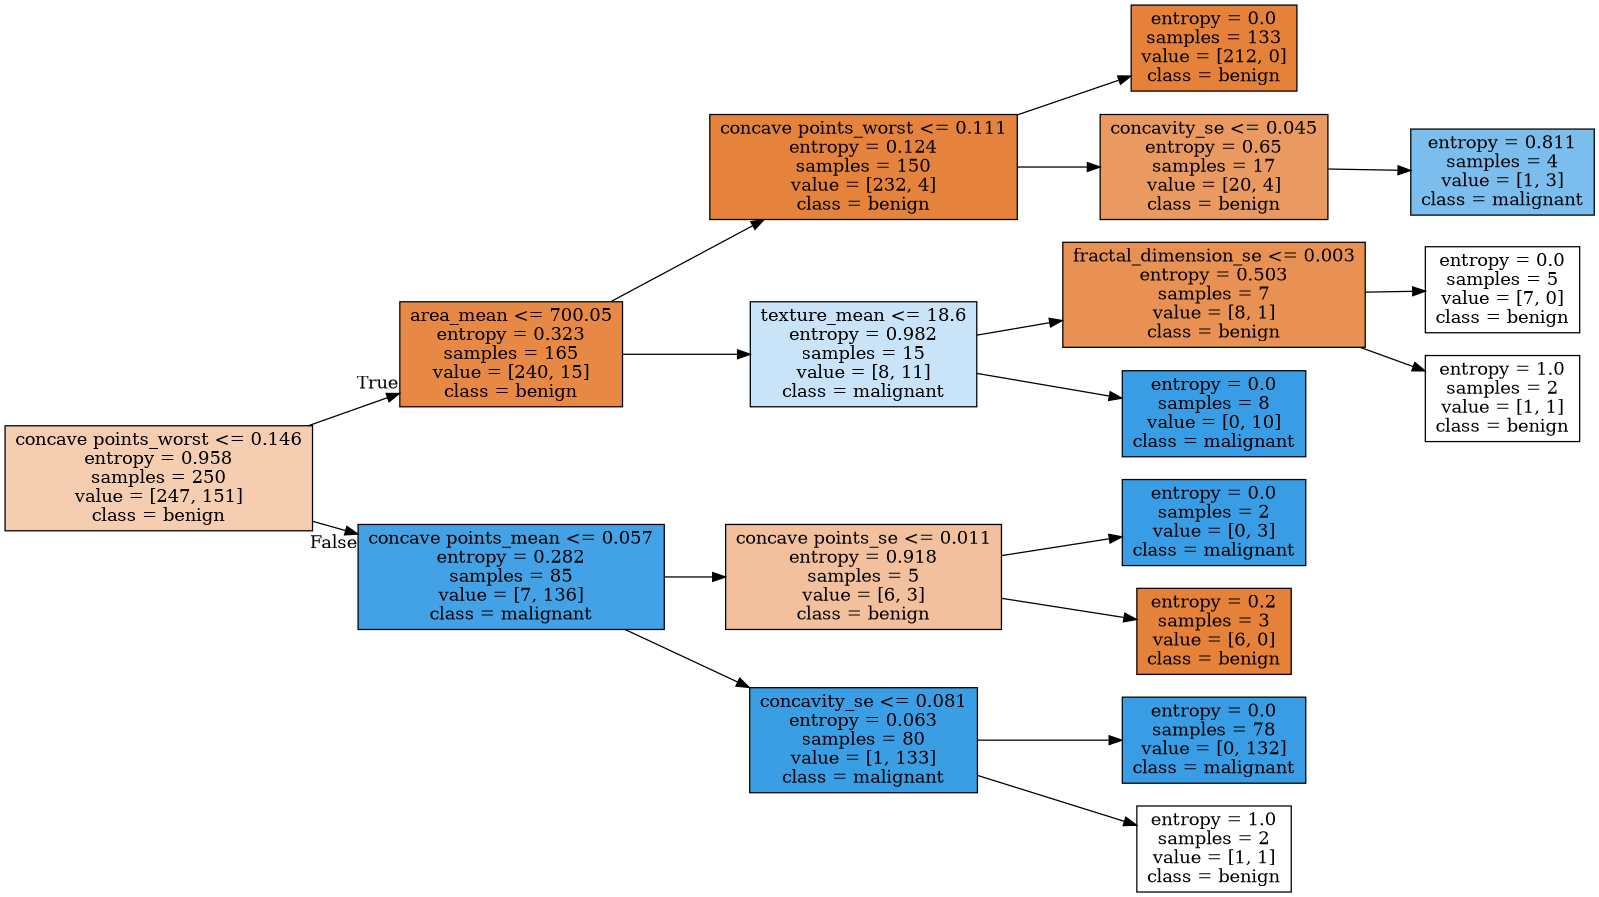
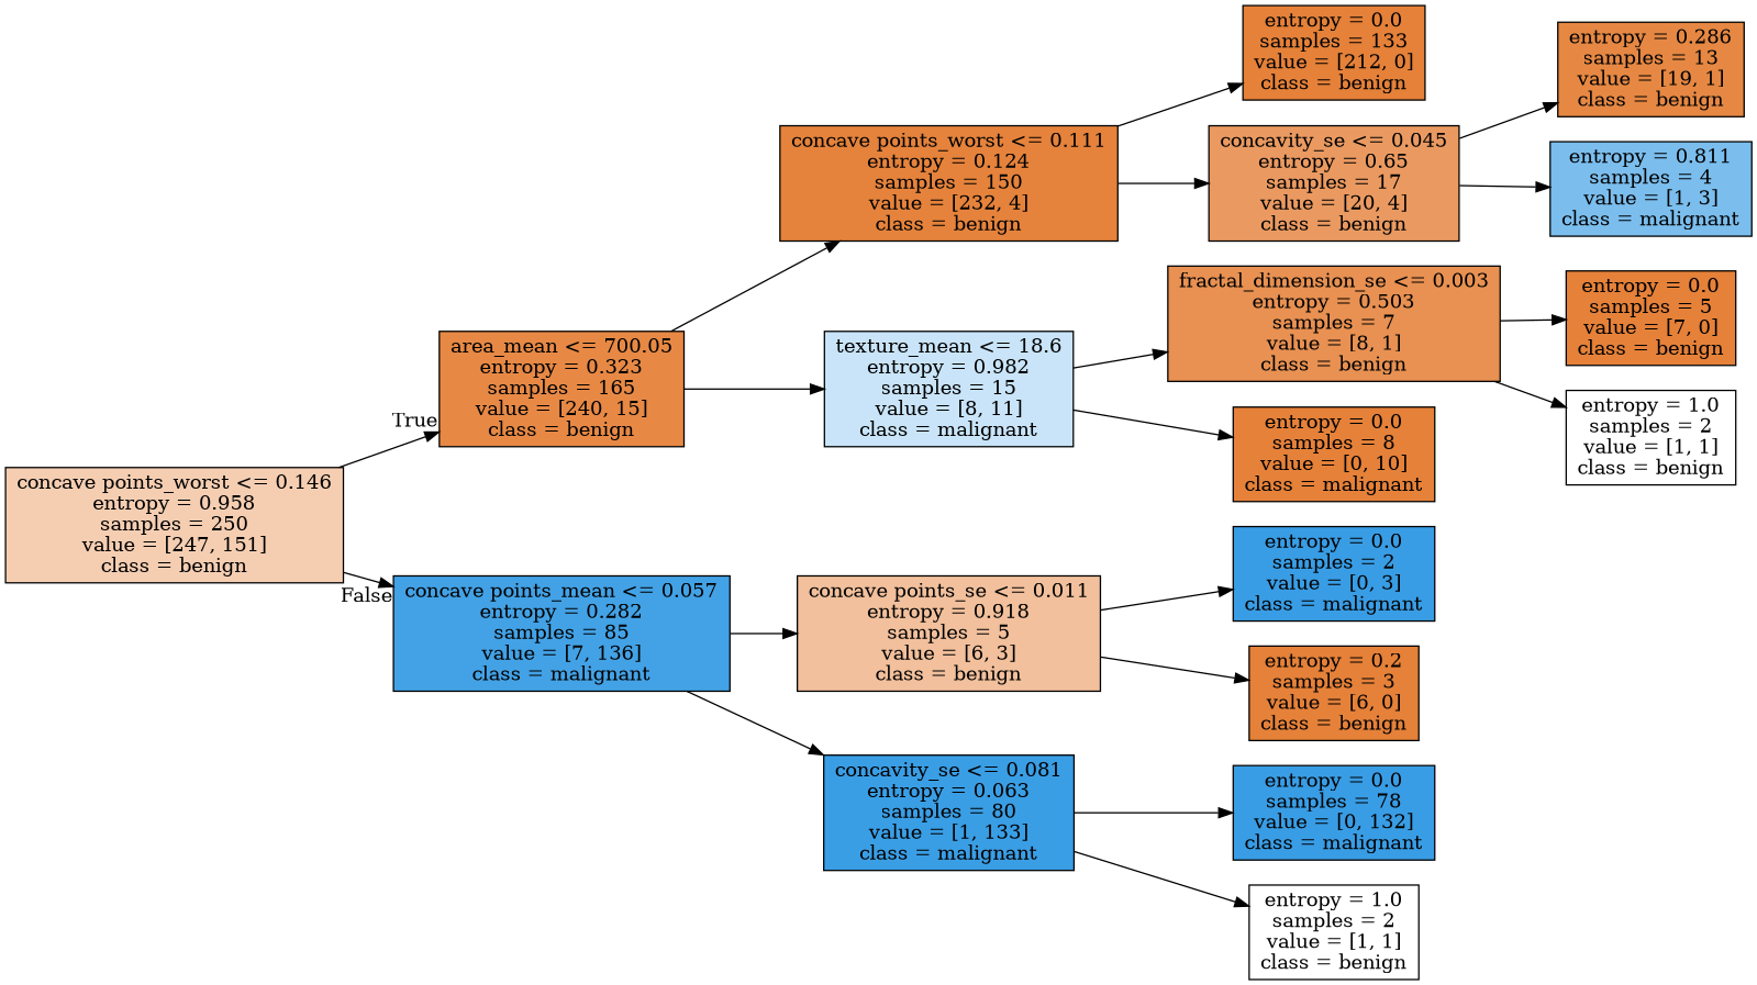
  digraph {
    rankdir=LR
    node [color=black fillcolor="#e58139" shape=box style=filled]
    n1 [fillcolor="#f5ceb2" label="concave points_worst <= 0.146\nentropy = 0.958\nsamples = 250\nvalue = [247, 151]\nclass = benign"]
    n2 [fillcolor="#e78945" label="area_mean <= 700.05\nentropy = 0.323\nsamples = 165\nvalue = [240, 15]\nclass = benign"]
    n3 [fillcolor="#43a2e6" label="concave points_mean <= 0.057\nentropy = 0.282\nsamples = 85\nvalue = [7, 136]\nclass = malignant"]
    n4 [fillcolor="#e5833c" label="concave points_worst <= 0.111\nentropy = 0.124\nsamples = 150\nvalue = [232, 4]\nclass = benign"]
    n5 [fillcolor="#c9e4f8" label="texture_mean <= 18.6\nentropy = 0.982\nsamples = 15\nvalue = [8, 11]\nclass = malignant"]
    n6 [fillcolor="#f2c09c" label="concave points_se <= 0.011\nentropy = 0.918\nsamples = 5\nvalue = [6, 3]\nclass = benign"]
    n7 [fillcolor="#3a9ee5" label="concavity_se <= 0.081\nentropy = 0.063\nsamples = 80\nvalue = [1, 133]\nclass = malignant"]
    n8 [label="entropy = 0.0\nsamples = 133\nvalue = [212, 0]\nclass = benign"]
    n9 [fillcolor="#ea9a61" label="concavity_se <= 0.045\nentropy = 0.65\nsamples = 17\nvalue = [20, 4]\nclass = benign"]
    n10 [fillcolor="#e89152" label="fractal_dimension_se <= 0.003\nentropy = 0.503\nsamples = 7\nvalue = [8, 1]\nclass = benign"]
-   n11 [fillcolor="#399de5" label="entropy = 0.0\nsamples = 8\nvalue = [0, 10]\nclass = malignant"]
+   n11 [label="entropy = 0.0\nsamples = 8\nvalue = [0, 10]\nclass = malignant"]
+   n12 [fillcolor="#e68843" label="entropy = 0.286\nsamples = 13\nvalue = [19, 1]\nclass = benign"]
    n13 [fillcolor="#7bbeee" label="entropy = 0.811\nsamples = 4\nvalue = [1, 3]\nclass = malignant"]
-   n14 [fillcolor="#ffffff" label="entropy = 0.0\nsamples = 5\nvalue = [7, 0]\nclass = benign"]
+   n14 [label="entropy = 0.0\nsamples = 5\nvalue = [7, 0]\nclass = benign"]
    n15 [fillcolor="#ffffff" label="entropy = 1.0\nsamples = 2\nvalue = [1, 1]\nclass = benign"]
    n16 [fillcolor="#399de5" label="entropy = 0.0\nsamples = 2\nvalue = [0, 3]\nclass = malignant"]
    n17 [label="entropy = 0.2\nsamples = 3\nvalue = [6, 0]\nclass = benign"]
    n18 [fillcolor="#399de5" label="entropy = 0.0\nsamples = 78\nvalue = [0, 132]\nclass = malignant"]
    n19 [fillcolor="#ffffff" label="entropy = 1.0\nsamples = 2\nvalue = [1, 1]\nclass = benign"]
    n1 -> n2 [headlabel=True labelangle=45 labeldistance=2.5]
    n1 -> n3 [headlabel=False labelangle=-45 labeldistance=2.5]
    n2 -> n4
    n2 -> n5
    n3 -> n6
    n3 -> n7
    n4 -> n8
    n4 -> n9
    n5 -> n10
    n5 -> n11
    n6 -> n16
    n6 -> n17
    n7 -> n18
    n7 -> n19
+   n9 -> n12
    n9 -> n13
    n10 -> n14
    n10 -> n15
  }
